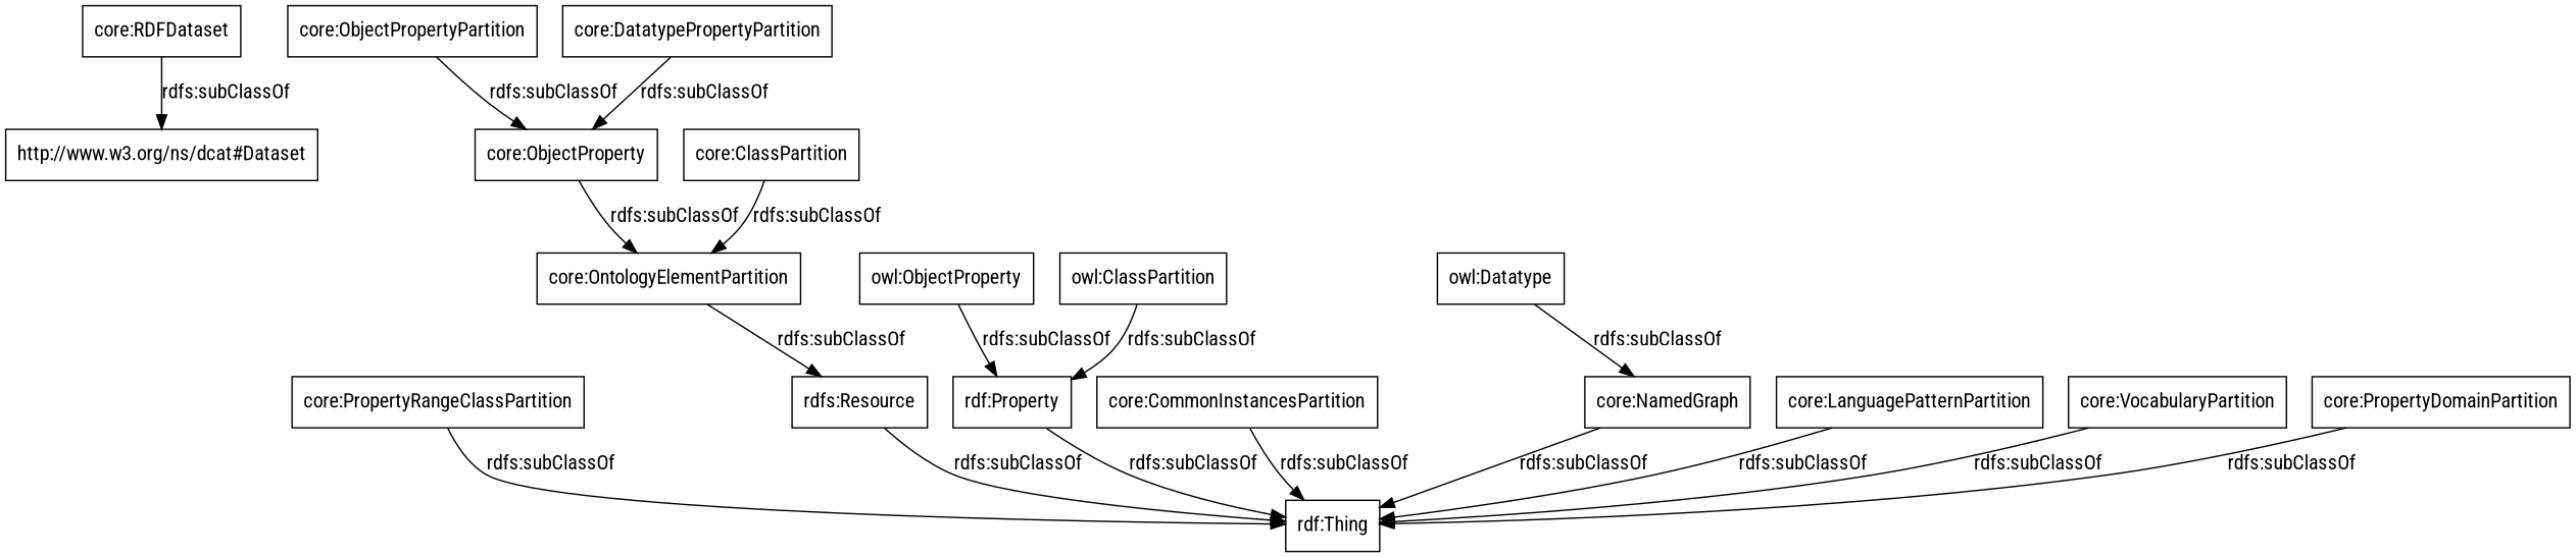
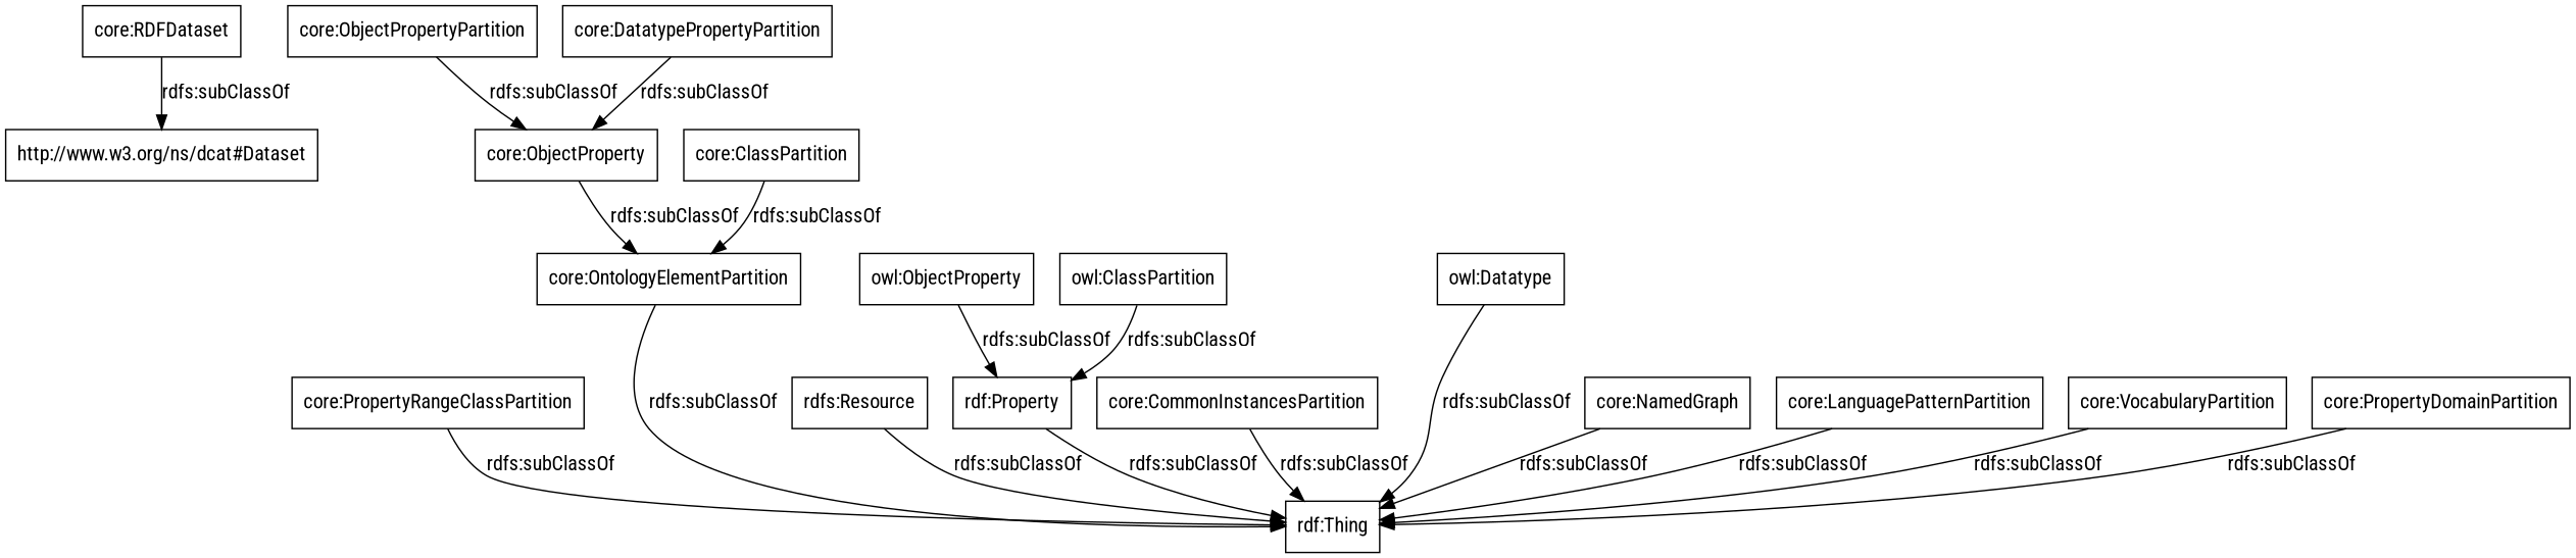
  digraph {
    fontname="Roboto Condensed"
    rankdir=TB
    node [color=black fontname="Roboto Condensed" shape=rectangle]
    edge [fontname="Roboto Condensed"]
    "core:RDFDataset"
    "http://www.w3.org/ns/dcat#Dataset"
    n3 [label="rdf:Thing"]
    "core:PropertyRangeClassPartition"
    "core:OntologyElementPartition"
    n6 [label="core:ObjectProperty"]
    "core:ObjectPropertyPartition"
    "owl:ObjectProperty"
    "rdf:Property"
    "rdfs:Resource"
    "core:ClassPartition"
    "core:CommonInstancesPartition"
    "core:NamedGraph"
    "core:LanguagePatternPartition"
    n15 [label="owl:Datatype"]
    n16 [label="owl:ClassPartition"]
    "core:DatatypePropertyPartition"
    "core:VocabularyPartition"
    "core:PropertyDomainPartition"
    "core:RDFDataset" -> "http://www.w3.org/ns/dcat#Dataset" [label="rdfs:subClassOf"]
    "core:PropertyRangeClassPartition" -> n3 [label="rdfs:subClassOf"]
-   "core:OntologyElementPartition" -> "rdfs:Resource" [label="rdfs:subClassOf"]
+   "core:OntologyElementPartition" -> n3 [label="rdfs:subClassOf"]
    n6 -> "core:OntologyElementPartition" [label="rdfs:subClassOf"]
    "core:ObjectPropertyPartition" -> n6 [label="rdfs:subClassOf"]
    "owl:ObjectProperty" -> "rdf:Property" [label="rdfs:subClassOf"]
    "rdf:Property" -> n3 [label="rdfs:subClassOf"]
    "rdfs:Resource" -> n3 [label="rdfs:subClassOf"]
    "core:ClassPartition" -> "core:OntologyElementPartition" [label="rdfs:subClassOf"]
    "core:CommonInstancesPartition" -> n3 [label="rdfs:subClassOf"]
    "core:NamedGraph" -> n3 [label="rdfs:subClassOf"]
    "core:LanguagePatternPartition" -> n3 [label="rdfs:subClassOf"]
-   n15 -> "core:NamedGraph" [label="rdfs:subClassOf"]
+   n15 -> n3 [label="rdfs:subClassOf"]
    n16 -> "rdf:Property" [label="rdfs:subClassOf"]
    "core:DatatypePropertyPartition" -> n6 [label="rdfs:subClassOf"]
    "core:VocabularyPartition" -> n3 [label="rdfs:subClassOf"]
    "core:PropertyDomainPartition" -> n3 [label="rdfs:subClassOf"]
  }
